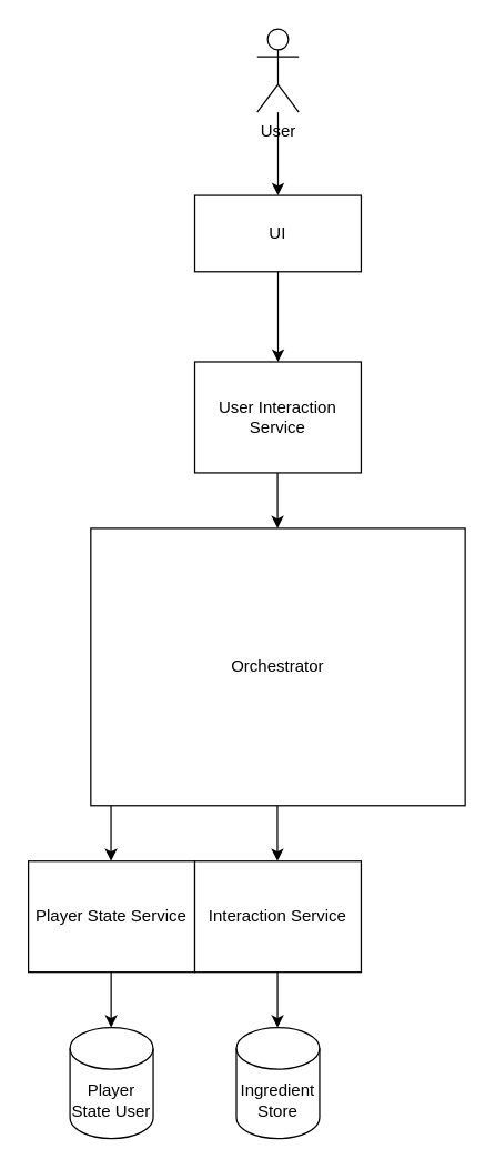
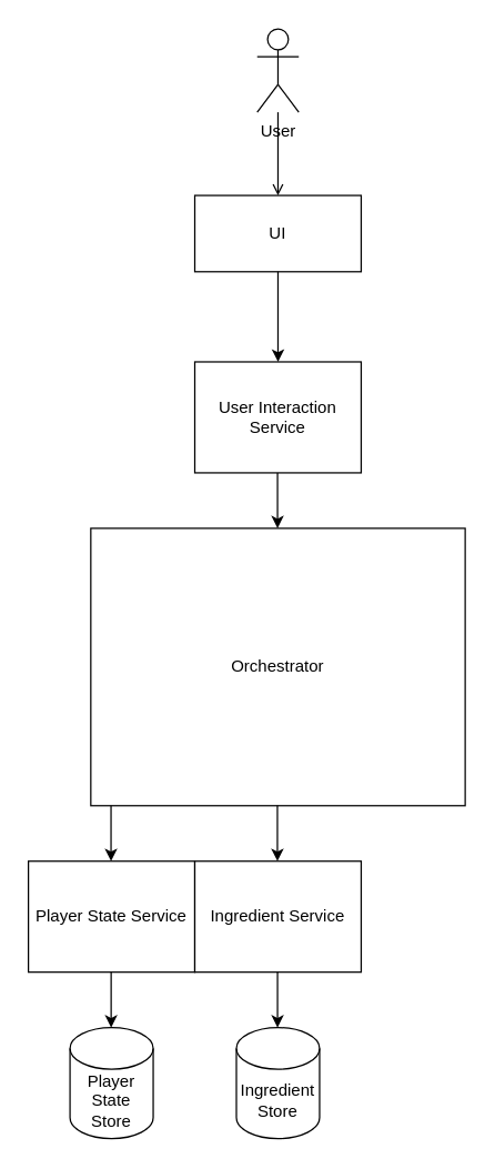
  <mxCell id="0" />
  <mxCell id="1" parent="0" />
  <mxCell id="2" value="User Interaction Service" style="whiteSpace=wrap;html=1;" parent="1" vertex="1"><mxGeometry x="140" y="260" width="120" height="80" as="geometry" /></mxCell>
  <mxCell id="3" value="UI" style="whiteSpace=wrap;html=1;" parent="1" vertex="1"><mxGeometry x="140" y="140" width="120" height="55" as="geometry" /></mxCell>
- <mxCell id="4" value="" style="edgeStyle=none;html=1;" parent="1" source="5" target="3" edge="1"><mxGeometry relative="1" as="geometry" /></mxCell>
+ <mxCell id="4" value="" style="edgeStyle=none;html=1;endArrow=open;" parent="1" source="5" target="3" edge="1"><mxGeometry relative="1" as="geometry" /></mxCell>
  <mxCell id="5" value="User" style="shape=umlActor;verticalLabelPosition=bottom;verticalAlign=top;html=1;outlineConnect=0;" parent="1" vertex="1"><mxGeometry x="185" width="30" height="60" as="geometry" y="20" /></mxCell>
  <mxCell id="6" value="" style="endArrow=classic;html=1;exitX=0.5;exitY=1;exitDx=0;exitDy=0;entryX=0.5;entryY=0;entryDx=0;entryDy=0;" parent="1" source="3" target="2" edge="1"><mxGeometry width="50" height="50" relative="1" as="geometry"><mxPoint x="220" y="370" as="sourcePoint" /><mxPoint x="270" y="320" as="targetPoint" /></mxGeometry></mxCell>
- <mxCell id="7" value="Player State User" style="shape=cylinder3;whiteSpace=wrap;html=1;boundedLbl=1;backgroundOutline=1;size=15;" vertex="1" parent="1"><mxGeometry x="50" y="740" width="60" height="80" as="geometry" /></mxCell>
+ <mxCell id="7" value="Player State Store" style="shape=cylinder3;whiteSpace=wrap;html=1;boundedLbl=1;backgroundOutline=1;size=15;" vertex="1" parent="1"><mxGeometry x="50" y="740" width="60" height="80" as="geometry" /></mxCell>
  <mxCell id="8" value="Orchestrator" style="whiteSpace=wrap;html=1;" vertex="1" parent="1"><mxGeometry x="65" y="380" width="270" height="200" as="geometry" /></mxCell>
  <mxCell id="9" value="" style="endArrow=classic;html=1;exitX=0.5;exitY=1;exitDx=0;exitDy=0;entryX=0.5;entryY=0;entryDx=0;entryDy=0;" edge="1" parent="1"><mxGeometry width="50" height="50" relative="1" as="geometry"><mxPoint x="199.66" y="340" as="sourcePoint" /><mxPoint x="199.66" y="380" as="targetPoint" /></mxGeometry></mxCell>
  <mxCell id="10" value="Player State Service" style="whiteSpace=wrap;html=1;" vertex="1" parent="1"><mxGeometry x="20" y="620" width="120" height="80" as="geometry" /></mxCell>
  <mxCell id="11" value="" style="endArrow=classic;html=1;exitX=0.5;exitY=1;exitDx=0;exitDy=0;entryX=0.5;entryY=0;entryDx=0;entryDy=0;" edge="1" parent="1"><mxGeometry width="50" height="50" relative="1" as="geometry"><mxPoint x="79.66" y="700" as="sourcePoint" /><mxPoint x="79.66" y="740" as="targetPoint" /></mxGeometry></mxCell>
  <mxCell id="12" value="" style="endArrow=classic;html=1;exitX=0.5;exitY=1;exitDx=0;exitDy=0;entryX=0.5;entryY=0;entryDx=0;entryDy=0;" edge="1" parent="1"><mxGeometry width="50" height="50" relative="1" as="geometry"><mxPoint x="79.58" y="580" as="sourcePoint" /><mxPoint x="79.58" y="620" as="targetPoint" /></mxGeometry></mxCell>
  <mxCell id="13" value="Ingredient Store" style="shape=cylinder3;whiteSpace=wrap;html=1;boundedLbl=1;backgroundOutline=1;size=15;" vertex="1" parent="1"><mxGeometry x="170" y="740" width="60" height="80" as="geometry" /></mxCell>
- <mxCell id="14" value="Interaction Service" style="whiteSpace=wrap;html=1;" vertex="1" parent="1"><mxGeometry x="140" y="620" width="120" height="80" as="geometry" /></mxCell>
+ <mxCell id="14" value="Ingredient Service" style="whiteSpace=wrap;html=1;" vertex="1" parent="1"><mxGeometry x="140" y="620" width="120" height="80" as="geometry" /></mxCell>
  <mxCell id="15" value="" style="endArrow=classic;html=1;exitX=0.5;exitY=1;exitDx=0;exitDy=0;entryX=0.5;entryY=0;entryDx=0;entryDy=0;" edge="1" parent="1"><mxGeometry width="50" height="50" relative="1" as="geometry"><mxPoint x="199.66" y="700" as="sourcePoint" /><mxPoint x="199.66" y="740" as="targetPoint" /></mxGeometry></mxCell>
  <mxCell id="16" value="" style="endArrow=classic;html=1;exitX=0.5;exitY=1;exitDx=0;exitDy=0;entryX=0.5;entryY=0;entryDx=0;entryDy=0;" edge="1" parent="1"><mxGeometry width="50" height="50" relative="1" as="geometry"><mxPoint x="199.58" y="580" as="sourcePoint" /><mxPoint x="199.58" y="620" as="targetPoint" /></mxGeometry></mxCell>
